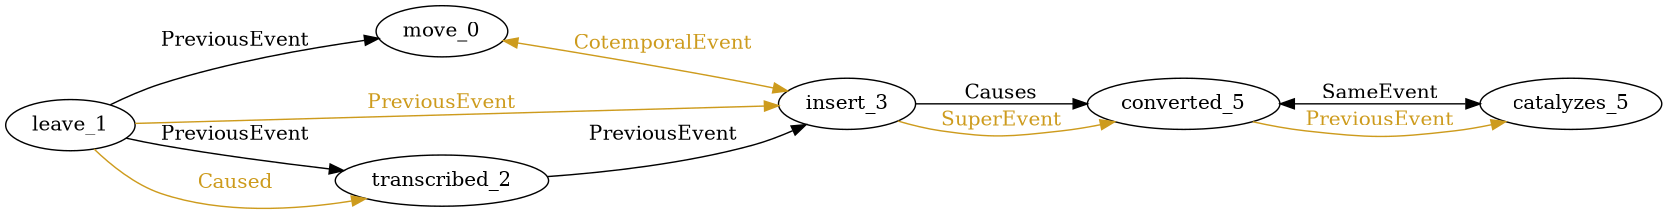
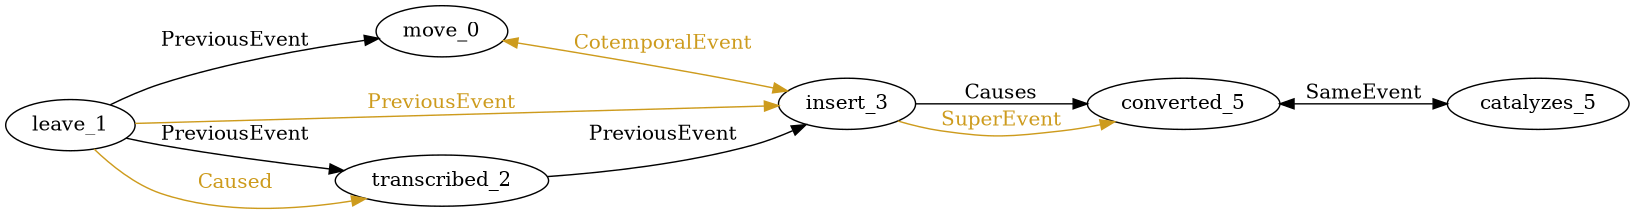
  digraph {
    rankdir=LR
    edge [color=goldenrod3 fontcolor=goldenrod3]
    n1 [label=move_0]
    n2 [label=insert_3]
    n3 [label=leave_1]
    n4 [label=transcribed_2]
    n5 [label=converted_5]
    n6 [label=catalyzes_5]
    n1 -> n2 [dir=both label=CotemporalEvent]
    n2 -> n5 [color=Black fontcolor=black label=Causes]
    n2 -> n5 [label=SuperEvent]
    n3 -> n1 [color=Black fontcolor=black label=PreviousEvent]
    n3 -> n2 [label=PreviousEvent]
    n3 -> n4 [color=Black fontcolor=black label=PreviousEvent]
    n3 -> n4 [label=Caused]
    n4 -> n2 [color=Black fontcolor=black label=PreviousEvent]
    n5 -> n6 [color=Black dir=both fontcolor=black label=SameEvent]
-   n5 -> n6 [label=PreviousEvent]
  }
